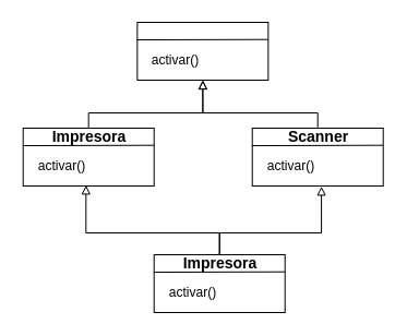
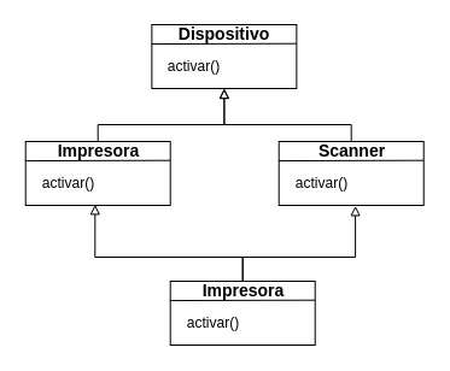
  <mxCell id="0" />
  <mxCell id="1" parent="0" />
  <mxCell id="2" value="&lt;div&gt;&lt;br&gt;&lt;/div&gt;" style="rounded=0;whiteSpace=wrap;html=1;align=left;" parent="1" vertex="1"><mxGeometry x="125.36" y="20" width="120" height="53" as="geometry" /></mxCell>
+ <mxCell id="3" value="&lt;b&gt;&lt;font style=&quot;font-size: 14px;&quot;&gt;Dispositivo&lt;/font&gt;&lt;/b&gt;" style="text;html=1;align=center;verticalAlign=middle;resizable=0;points=[];autosize=1;strokeColor=none;fillColor=none;spacing=-2;imageHeight=24;spacingTop=-4;" parent="1" vertex="1"><mxGeometry x="140.36" y="20" width="90" height="20" as="geometry" /></mxCell>
  <mxCell id="4" value="" style="endArrow=none;html=1;rounded=0;exitX=-0.003;exitY=0.303;exitDx=0;exitDy=0;entryX=0.999;entryY=0.296;entryDx=0;entryDy=0;entryPerimeter=0;exitPerimeter=0;" parent="1" source="2" target="2" edge="1"><mxGeometry width="50" height="50" relative="1" as="geometry"><mxPoint x="225.36" y="140" as="sourcePoint" /><mxPoint x="275.36" y="90" as="targetPoint" /></mxGeometry></mxCell>
  <mxCell id="5" value="activar()" style="text;html=1;align=center;verticalAlign=middle;resizable=0;points=[];autosize=1;strokeColor=none;fillColor=none;" vertex="1" parent="1"><mxGeometry x="125.36" y="40" width="70" height="30" as="geometry" /></mxCell>
  <mxCell id="6" value="&lt;div&gt;&lt;br&gt;&lt;/div&gt;" style="rounded=0;whiteSpace=wrap;html=1;align=left;" vertex="1" parent="1"><mxGeometry x="20.72" y="117" width="120" height="53" as="geometry" /></mxCell>
  <mxCell id="7" style="edgeStyle=orthogonalEdgeStyle;rounded=0;orthogonalLoop=1;jettySize=auto;html=1;entryX=0.5;entryY=1;entryDx=0;entryDy=0;endArrow=block;endFill=0;" edge="1" parent="1" source="8" target="2"><mxGeometry relative="1" as="geometry"><Array as="points"><mxPoint x="81" y="103" /><mxPoint x="185" y="103" /></Array></mxGeometry></mxCell>
  <mxCell id="8" value="&lt;b&gt;&lt;font style=&quot;font-size: 14px;&quot;&gt;Impresora&lt;/font&gt;&lt;/b&gt;" style="text;html=1;align=center;verticalAlign=middle;resizable=0;points=[];autosize=1;strokeColor=none;fillColor=none;spacing=-2;imageHeight=24;spacingTop=-4;" vertex="1" parent="1"><mxGeometry x="40.72" y="117" width="80" height="20" as="geometry" /></mxCell>
  <mxCell id="9" value="" style="endArrow=none;html=1;rounded=0;exitX=-0.003;exitY=0.303;exitDx=0;exitDy=0;entryX=0.999;entryY=0.296;entryDx=0;entryDy=0;entryPerimeter=0;exitPerimeter=0;elbow=vertical;" edge="1" source="6" target="6" parent="1"><mxGeometry width="50" height="50" relative="1" as="geometry"><mxPoint x="120.72" y="237" as="sourcePoint" /><mxPoint x="170.72" y="187" as="targetPoint" /></mxGeometry></mxCell>
  <mxCell id="10" value="activar()" style="text;html=1;align=center;verticalAlign=middle;resizable=0;points=[];autosize=1;strokeColor=none;fillColor=none;" vertex="1" parent="1"><mxGeometry x="20.72" y="137" width="70" height="30" as="geometry" /></mxCell>
  <mxCell id="11" value="&lt;div&gt;&lt;br&gt;&lt;/div&gt;" style="rounded=0;whiteSpace=wrap;html=1;align=left;" vertex="1" parent="1"><mxGeometry x="230.72" y="117" width="120" height="53" as="geometry" /></mxCell>
  <mxCell id="12" style="edgeStyle=orthogonalEdgeStyle;rounded=0;orthogonalLoop=1;jettySize=auto;html=1;entryX=0.5;entryY=1;entryDx=0;entryDy=0;strokeColor=default;align=center;verticalAlign=middle;fontFamily=Helvetica;fontSize=11;fontColor=default;labelBackgroundColor=default;endArrow=block;endFill=0;" edge="1" parent="1" source="13" target="2"><mxGeometry relative="1" as="geometry"><Array as="points"><mxPoint x="291" y="103" /><mxPoint x="185" y="103" /></Array></mxGeometry></mxCell>
  <mxCell id="13" value="&lt;b&gt;&lt;font style=&quot;font-size: 14px;&quot;&gt;Scanner&lt;/font&gt;&lt;/b&gt;" style="text;html=1;align=center;verticalAlign=middle;resizable=0;points=[];autosize=1;strokeColor=none;fillColor=none;spacing=-2;imageHeight=24;spacingTop=-4;" vertex="1" parent="1"><mxGeometry x="255.72" y="117" width="70" height="20" as="geometry" /></mxCell>
  <mxCell id="14" value="" style="endArrow=none;html=1;rounded=0;exitX=-0.003;exitY=0.303;exitDx=0;exitDy=0;entryX=0.999;entryY=0.296;entryDx=0;entryDy=0;entryPerimeter=0;exitPerimeter=0;" edge="1" source="11" target="11" parent="1"><mxGeometry width="50" height="50" relative="1" as="geometry"><mxPoint x="330.72" y="237" as="sourcePoint" /><mxPoint x="380.72" y="187" as="targetPoint" /></mxGeometry></mxCell>
  <mxCell id="15" value="activar()" style="text;html=1;align=center;verticalAlign=middle;resizable=0;points=[];autosize=1;strokeColor=none;fillColor=none;" vertex="1" parent="1"><mxGeometry x="230.72" y="137" width="70" height="30" as="geometry" /></mxCell>
  <mxCell id="16" value="&lt;div&gt;&lt;br&gt;&lt;/div&gt;" style="rounded=0;whiteSpace=wrap;html=1;align=left;" vertex="1" parent="1"><mxGeometry x="140.72" y="233" width="120" height="53" as="geometry" /></mxCell>
  <mxCell id="17" value="&lt;b&gt;&lt;font style=&quot;font-size: 14px;&quot;&gt;Impresora&lt;/font&gt;&lt;/b&gt;" style="text;html=1;align=center;verticalAlign=middle;resizable=0;points=[];autosize=1;strokeColor=none;fillColor=none;spacing=-2;imageHeight=24;spacingTop=-4;" vertex="1" parent="1"><mxGeometry x="160.72" y="233" width="80" height="20" as="geometry" /></mxCell>
  <mxCell id="18" value="" style="endArrow=none;html=1;rounded=0;exitX=-0.003;exitY=0.303;exitDx=0;exitDy=0;entryX=0.999;entryY=0.296;entryDx=0;entryDy=0;entryPerimeter=0;exitPerimeter=0;elbow=vertical;" edge="1" source="16" target="16" parent="1"><mxGeometry width="50" height="50" relative="1" as="geometry"><mxPoint x="240.72" y="353" as="sourcePoint" /><mxPoint x="290.72" y="303" as="targetPoint" /></mxGeometry></mxCell>
  <mxCell id="19" value="activar()" style="text;html=1;align=center;verticalAlign=middle;resizable=0;points=[];autosize=1;strokeColor=none;fillColor=none;" vertex="1" parent="1"><mxGeometry x="140.72" y="253" width="70" height="30" as="geometry" /></mxCell>
  <mxCell id="20" style="edgeStyle=orthogonalEdgeStyle;rounded=0;orthogonalLoop=1;jettySize=auto;html=1;entryX=0.48;entryY=0.987;entryDx=0;entryDy=0;entryPerimeter=0;strokeColor=default;align=center;verticalAlign=middle;fontFamily=Helvetica;fontSize=11;fontColor=default;labelBackgroundColor=default;endArrow=block;endFill=0;" edge="1" parent="1" source="17" target="6"><mxGeometry relative="1" as="geometry"><Array as="points"><mxPoint x="201" y="213" /><mxPoint x="78" y="213" /></Array></mxGeometry></mxCell>
  <mxCell id="21" style="edgeStyle=orthogonalEdgeStyle;rounded=0;orthogonalLoop=1;jettySize=auto;html=1;entryX=0.528;entryY=1.007;entryDx=0;entryDy=0;entryPerimeter=0;strokeColor=default;align=center;verticalAlign=middle;fontFamily=Helvetica;fontSize=11;fontColor=default;labelBackgroundColor=default;endArrow=block;endFill=0;" edge="1" parent="1" source="17" target="11"><mxGeometry relative="1" as="geometry"><Array as="points"><mxPoint x="201" y="213" /><mxPoint x="294" y="213" /></Array></mxGeometry></mxCell>
